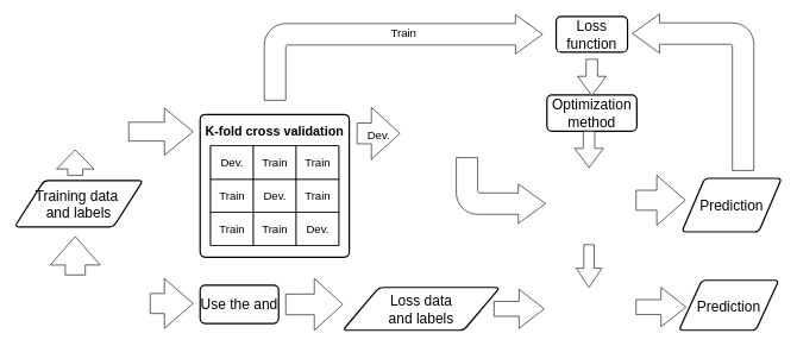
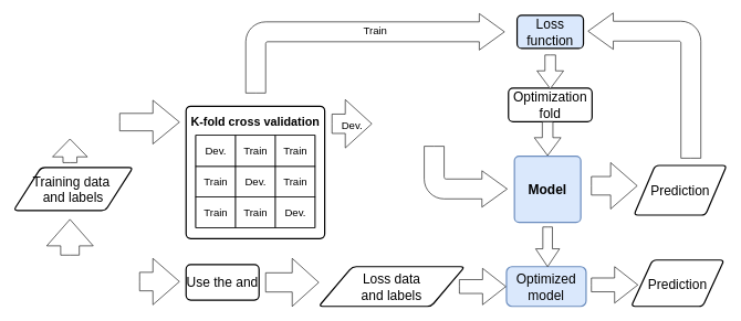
  <mxCell id="0" />
  <mxCell id="1" parent="0" />
  <mxCell id="2" value="&lt;b&gt;&lt;font style=&quot;font-size: 18px;&quot;&gt;K-fold cross validation&lt;br&gt;&lt;br&gt;&lt;br&gt;&lt;br&gt;&lt;br&gt;&lt;br&gt;&lt;br&gt;&lt;br&gt;&lt;/font&gt;&lt;/b&gt;" style="rounded=1;whiteSpace=wrap;html=1;absoluteArcSize=1;arcSize=14;strokeWidth=2;fontSize=16;" vertex="1" parent="1"><mxGeometry x="280" y="160" width="209" height="200" as="geometry" /></mxCell>
+ <mxCell id="3" value="&lt;font style=&quot;font-size: 20px;&quot;&gt;&lt;b style=&quot;&quot;&gt;Model&lt;/b&gt;&lt;/font&gt;" style="rounded=1;whiteSpace=wrap;html=1;absoluteArcSize=1;arcSize=14;strokeWidth=2;fillColor=#dae8fc;strokeColor=#6c8ebf;" vertex="1" parent="1"><mxGeometry x="775" y="235.5" width="100" height="100" as="geometry" /></mxCell>
  <mxCell id="4" value="Training data&amp;nbsp;&lt;br&gt;and labels" style="shape=parallelogram;html=1;strokeWidth=2;perimeter=parallelogramPerimeter;whiteSpace=wrap;rounded=1;arcSize=12;size=0.23;fontSize=20;fontColor=#000000;" vertex="1" parent="1"><mxGeometry x="20" y="252.5" width="180" height="65" as="geometry" /></mxCell>
- <mxCell id="5" value="Loss function" style="rounded=1;whiteSpace=wrap;html=1;absoluteArcSize=1;arcSize=14;strokeWidth=2;fontSize=20;fontColor=#000000;" vertex="1" parent="1"><mxGeometry x="779" y="22.5" width="100" height="50" as="geometry" /></mxCell>
- <mxCell id="6" value="Optimization method" style="rounded=1;whiteSpace=wrap;html=1;absoluteArcSize=1;arcSize=14;strokeWidth=2;fontSize=20;fontColor=#000000;" vertex="1" parent="1"><mxGeometry x="766" y="132.5" width="126" height="51" as="geometry" /></mxCell>
+ <mxCell id="5" value="Loss function" style="rounded=1;whiteSpace=wrap;html=1;absoluteArcSize=1;arcSize=14;strokeWidth=2;fontSize=20;fontColor=#000000;fillColor=#dae8fc;" vertex="1" parent="1"><mxGeometry x="779" y="22.5" width="100" height="50" as="geometry" /></mxCell>
+ <mxCell id="6" value="Optimization fold" style="rounded=1;whiteSpace=wrap;html=1;absoluteArcSize=1;arcSize=14;strokeWidth=2;fontSize=20;fontColor=#000000;" vertex="1" parent="1"><mxGeometry x="766" y="132.5" width="126" height="51" as="geometry" /></mxCell>
  <mxCell id="7" value="" style="html=1;shadow=0;dashed=0;align=center;verticalAlign=middle;shape=mxgraph.arrows2.arrow;dy=0.6;dx=27;direction=south;notch=0;fontSize=20;fontColor=#000000;" vertex="1" parent="1"><mxGeometry x="805" y="183.5" width="40" height="51" as="geometry" /></mxCell>
  <mxCell id="8" value="" style="html=1;shadow=0;dashed=0;align=center;verticalAlign=middle;shape=mxgraph.arrows2.arrow;dy=0.6;dx=27;direction=south;notch=0;fontSize=20;fontColor=#000000;" vertex="1" parent="1"><mxGeometry x="809" y="82.5" width="40" height="51" as="geometry" /></mxCell>
  <mxCell id="9" value="" style="html=1;shadow=0;dashed=0;align=center;verticalAlign=middle;shape=mxgraph.arrows2.bendArrow;dy=15;dx=38;notch=0;arrowHead=55;rounded=1;fontSize=20;fontColor=#000000;rotation=90;direction=south;dropTarget=0;snapToPoint=0;portConstraint=none;flipH=1;" vertex="1" parent="1"><mxGeometry x="861.25" y="43.75" width="219.5" height="170" as="geometry" /></mxCell>
  <mxCell id="10" value="Prediction" style="shape=parallelogram;html=1;strokeWidth=2;perimeter=parallelogramPerimeter;whiteSpace=wrap;rounded=1;arcSize=12;size=0.23;fontSize=20;fontColor=#000000;" vertex="1" parent="1"><mxGeometry x="955" y="249.5" width="140" height="75" as="geometry" /></mxCell>
  <mxCell id="11" value="Loss data &lt;br&gt;and labels" style="shape=parallelogram;html=1;strokeWidth=2;perimeter=parallelogramPerimeter;whiteSpace=wrap;rounded=1;arcSize=12;size=0.23;fontSize=20;fontColor=#000000;" vertex="1" parent="1"><mxGeometry x="480" y="402.5" width="220" height="60" as="geometry" /></mxCell>
+ <mxCell id="12" value="&lt;span style=&quot;font-size: 20px;&quot;&gt;Optimized model&lt;/span&gt;" style="whiteSpace=wrap;html=1;fillColor=#dae8fc;strokeColor=#6c8ebf;rounded=1;arcSize=14;strokeWidth=2;" vertex="1" parent="1"><mxGeometry x="763" y="402.5" width="120" height="60" as="geometry" /></mxCell>
  <mxCell id="13" value="" style="html=1;shadow=0;dashed=0;align=center;verticalAlign=middle;shape=mxgraph.arrows2.arrow;dy=0.6;dx=27;direction=south;notch=0;fontSize=20;fontColor=#000000;" vertex="1" parent="1"><mxGeometry x="807" y="342.5" width="36" height="60" as="geometry" /></mxCell>
  <mxCell id="14" value="" style="html=1;shadow=0;dashed=0;align=center;verticalAlign=middle;shape=mxgraph.arrows2.arrow;dy=0.62;dx=35;notch=0;fontSize=20;fontColor=#000000;" vertex="1" parent="1"><mxGeometry x="692" y="405" width="70" height="55" as="geometry" /></mxCell>
  <mxCell id="15" value="" style="html=1;shadow=0;dashed=0;align=center;verticalAlign=middle;shape=mxgraph.arrows2.arrow;dy=0.62;dx=35;notch=0;fontSize=20;fontColor=#000000;" vertex="1" parent="1"><mxGeometry x="891" y="402.5" width="70" height="55" as="geometry" /></mxCell>
  <mxCell id="16" value="Prediction" style="shape=parallelogram;html=1;strokeWidth=2;perimeter=parallelogramPerimeter;whiteSpace=wrap;rounded=1;arcSize=12;size=0.23;fontSize=20;fontColor=#000000;" vertex="1" parent="1"><mxGeometry x="951" y="392.5" width="140" height="70" as="geometry" /></mxCell>
  <mxCell id="17" value="" style="childLayout=tableLayout;recursiveResize=0;shadow=0;fillColor=none;" vertex="1" parent="1"><mxGeometry x="294.5" y="204" width="180" height="140" as="geometry" /></mxCell>
  <mxCell id="18" value="" style="shape=tableRow;horizontal=0;startSize=0;swimlaneHead=0;swimlaneBody=0;top=0;left=0;bottom=0;right=0;dropTarget=0;collapsible=0;recursiveResize=0;expand=0;fontStyle=0;fillColor=none;strokeColor=inherit;" vertex="1" parent="17"><mxGeometry width="180" height="47" as="geometry" /></mxCell>
  <mxCell id="19" value="&lt;span style=&quot;font-size: 16px;&quot;&gt;Dev.&lt;/span&gt;" style="connectable=0;recursiveResize=0;strokeColor=inherit;fillColor=none;align=center;whiteSpace=wrap;html=1;" vertex="1" parent="18"><mxGeometry width="60" height="47" as="geometry"><mxRectangle width="60" height="47" as="alternateBounds" /></mxGeometry></mxCell>
  <mxCell id="20" value="&lt;font style=&quot;font-size: 16px;&quot;&gt;Train&lt;/font&gt;" style="connectable=0;recursiveResize=0;strokeColor=inherit;fillColor=none;align=center;whiteSpace=wrap;html=1;" vertex="1" parent="18"><mxGeometry x="60" width="60" height="47" as="geometry"><mxRectangle width="60" height="47" as="alternateBounds" /></mxGeometry></mxCell>
  <mxCell id="21" value="&lt;font style=&quot;font-size: 16px;&quot;&gt;Train&lt;/font&gt;" style="connectable=0;recursiveResize=0;strokeColor=inherit;fillColor=none;align=center;whiteSpace=wrap;html=1;" vertex="1" parent="18"><mxGeometry x="120" width="60" height="47" as="geometry"><mxRectangle width="60" height="47" as="alternateBounds" /></mxGeometry></mxCell>
  <mxCell id="22" style="shape=tableRow;horizontal=0;startSize=0;swimlaneHead=0;swimlaneBody=0;top=0;left=0;bottom=0;right=0;dropTarget=0;collapsible=0;recursiveResize=0;expand=0;fontStyle=0;fillColor=none;strokeColor=inherit;" vertex="1" parent="17"><mxGeometry y="47" width="180" height="46" as="geometry" /></mxCell>
  <mxCell id="23" value="&lt;font style=&quot;font-size: 16px;&quot;&gt;Train&lt;/font&gt;" style="connectable=0;recursiveResize=0;strokeColor=inherit;fillColor=none;align=center;whiteSpace=wrap;html=1;" vertex="1" parent="22"><mxGeometry width="60" height="46" as="geometry"><mxRectangle width="60" height="46" as="alternateBounds" /></mxGeometry></mxCell>
  <mxCell id="24" value="&lt;font style=&quot;font-size: 16px;&quot;&gt;Dev.&lt;/font&gt;" style="connectable=0;recursiveResize=0;strokeColor=inherit;fillColor=none;align=center;whiteSpace=wrap;html=1;" vertex="1" parent="22"><mxGeometry x="60" width="60" height="46" as="geometry"><mxRectangle width="60" height="46" as="alternateBounds" /></mxGeometry></mxCell>
  <mxCell id="25" value="&lt;font style=&quot;font-size: 16px;&quot;&gt;Train&lt;/font&gt;" style="connectable=0;recursiveResize=0;strokeColor=inherit;fillColor=none;align=center;whiteSpace=wrap;html=1;" vertex="1" parent="22"><mxGeometry x="120" width="60" height="46" as="geometry"><mxRectangle width="60" height="46" as="alternateBounds" /></mxGeometry></mxCell>
  <mxCell id="26" style="shape=tableRow;horizontal=0;startSize=0;swimlaneHead=0;swimlaneBody=0;top=0;left=0;bottom=0;right=0;dropTarget=0;collapsible=0;recursiveResize=0;expand=0;fontStyle=0;fillColor=none;strokeColor=inherit;" vertex="1" parent="17"><mxGeometry y="93" width="180" height="47" as="geometry" /></mxCell>
  <mxCell id="27" value="&lt;font style=&quot;font-size: 16px;&quot;&gt;Train&lt;/font&gt;" style="connectable=0;recursiveResize=0;strokeColor=inherit;fillColor=none;align=center;whiteSpace=wrap;html=1;" vertex="1" parent="26"><mxGeometry width="60" height="47" as="geometry"><mxRectangle width="60" height="47" as="alternateBounds" /></mxGeometry></mxCell>
  <mxCell id="28" value="&lt;font style=&quot;font-size: 16px;&quot;&gt;Train&lt;/font&gt;" style="connectable=0;recursiveResize=0;strokeColor=inherit;fillColor=none;align=center;whiteSpace=wrap;html=1;" vertex="1" parent="26"><mxGeometry x="60" width="60" height="47" as="geometry"><mxRectangle width="60" height="47" as="alternateBounds" /></mxGeometry></mxCell>
  <mxCell id="29" value="&lt;span style=&quot;font-size: 16px;&quot;&gt;Dev.&lt;/span&gt;" style="connectable=0;recursiveResize=0;strokeColor=inherit;fillColor=none;align=center;whiteSpace=wrap;html=1;" vertex="1" parent="26"><mxGeometry x="120" width="60" height="47" as="geometry"><mxRectangle width="60" height="47" as="alternateBounds" /></mxGeometry></mxCell>
  <mxCell id="30" value="" style="html=1;shadow=0;dashed=0;align=center;verticalAlign=middle;shape=mxgraph.arrows2.bendArrow;dy=15;dx=38;notch=0;arrowHead=55;rounded=1;fontSize=20;flipH=0;flipV=1;" vertex="1" parent="1"><mxGeometry x="639" y="220.5" width="125" height="92" as="geometry" /></mxCell>
  <mxCell id="31" value="" style="html=1;shadow=0;dashed=0;align=center;verticalAlign=middle;shape=mxgraph.arrows2.arrow;dy=0.6;dx=40;direction=north;notch=0;fontSize=20;" vertex="1" parent="1"><mxGeometry x="70" y="331" width="70" height="54" as="geometry" /></mxCell>
  <mxCell id="32" value="" style="html=1;shadow=0;dashed=0;align=center;verticalAlign=middle;shape=mxgraph.arrows2.arrow;dy=0.6;dx=40;notch=0;fontSize=20;" vertex="1" parent="1"><mxGeometry x="400" y="390" width="80" height="72.5" as="geometry" /></mxCell>
  <mxCell id="33" value="" style="html=1;shadow=0;dashed=0;align=center;verticalAlign=middle;shape=mxgraph.arrows2.arrow;dy=0.6;dx=27;direction=south;notch=0;fontSize=20;fontColor=#000000;rotation=-180;" vertex="1" parent="1"><mxGeometry x="78.75" y="209.5" width="52.5" height="35.75" as="geometry" /></mxCell>
  <mxCell id="34" value="" style="html=1;shadow=0;dashed=0;align=center;verticalAlign=middle;shape=mxgraph.arrows2.arrow;dy=0.6;dx=40;notch=0;fontSize=20;" vertex="1" parent="1"><mxGeometry x="180" y="151" width="90" height="66" as="geometry" /></mxCell>
  <mxCell id="35" value="Use the and" style="rounded=1;whiteSpace=wrap;html=1;absoluteArcSize=1;arcSize=14;strokeWidth=2;fontSize=20;" vertex="1" parent="1"><mxGeometry x="280" y="399.5" width="110" height="53.5" as="geometry" /></mxCell>
  <mxCell id="36" value="" style="html=1;shadow=0;dashed=0;align=center;verticalAlign=middle;shape=mxgraph.arrows2.arrow;dy=0.6;dx=40;notch=0;fontSize=20;" vertex="1" parent="1"><mxGeometry x="210" y="390" width="60" height="70" as="geometry" /></mxCell>
  <mxCell id="37" value="&lt;font style=&quot;font-size: 16px;&quot;&gt;&lt;font style=&quot;font-size: 16px;&quot;&gt;Dev&lt;/font&gt;.&lt;/font&gt;" style="html=1;shadow=0;dashed=0;align=center;verticalAlign=middle;shape=mxgraph.arrows2.arrow;dy=0.6;dx=40;notch=0;fontSize=20;" vertex="1" parent="1"><mxGeometry x="500" y="150" width="60" height="73" as="geometry" /></mxCell>
  <mxCell id="38" value="&lt;font style=&quot;font-size: 16px;&quot;&gt;Train&lt;br&gt;&lt;br&gt;&lt;br&gt;&lt;br&gt;&lt;/font&gt;" style="html=1;shadow=0;dashed=0;align=center;verticalAlign=middle;shape=mxgraph.arrows2.bendArrow;dy=15;dx=38;notch=0;arrowHead=55;rounded=1;fontSize=20;" vertex="1" parent="1"><mxGeometry x="370" y="20" width="390" height="120" as="geometry" /></mxCell>
  <mxCell id="39" value="" style="html=1;shadow=0;dashed=0;align=center;verticalAlign=middle;shape=mxgraph.arrows2.arrow;dy=0.6;dx=40;notch=0;fontSize=16;" vertex="1" parent="1"><mxGeometry x="891" y="245.25" width="69" height="70" as="geometry" /></mxCell>
